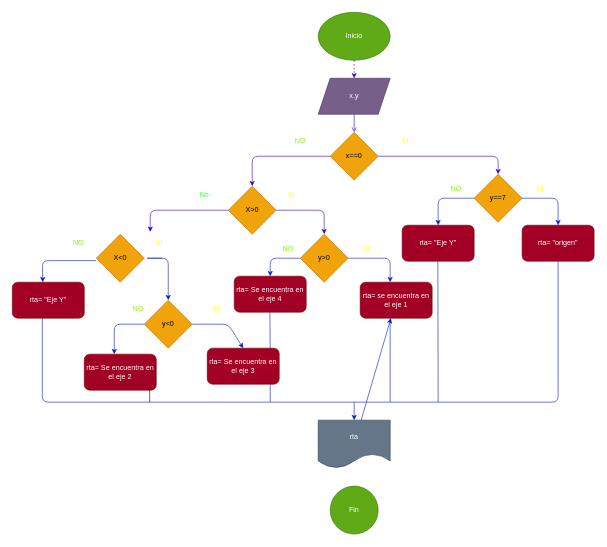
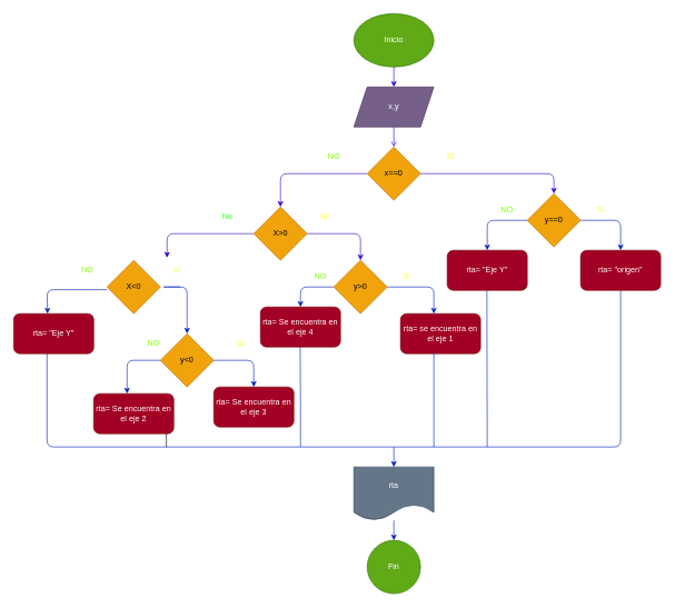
  <mxCell id="0" />
  <mxCell id="1" parent="0" />
  <mxCell id="2" value="Inicio" style="ellipse;whiteSpace=wrap;html=1;fillColor=#60a917;fontColor=#ffffff;strokeColor=#2D7600;" parent="1" vertex="1"><mxGeometry x="530" y="20" width="120" height="80" as="geometry" /></mxCell>
- <mxCell id="3" value="" style="endArrow=classic;html=1;exitX=0.5;exitY=1;exitDx=0;exitDy=0;entryX=0.5;entryY=0;entryDx=0;entryDy=0;fillColor=#6a00ff;strokeColor=#3700CC;dashed=1;" parent="1" source="2" target="5" edge="1"><mxGeometry width="50" height="50" relative="1" as="geometry"><mxPoint x="580" y="210" as="sourcePoint" /><mxPoint x="590" y="150" as="targetPoint" /><Array as="points"><mxPoint x="590" y="120" /></Array></mxGeometry></mxCell>
+ <mxCell id="3" value="" style="endArrow=classic;html=1;exitX=0.5;exitY=1;exitDx=0;exitDy=0;entryX=0.5;entryY=0;entryDx=0;entryDy=0;fillColor=#6a00ff;strokeColor=#3700CC;" parent="1" source="2" target="5" edge="1"><mxGeometry width="50" height="50" relative="1" as="geometry"><mxPoint x="580" y="210" as="sourcePoint" /><mxPoint x="590" y="150" as="targetPoint" /><Array as="points"><mxPoint x="590" y="120" /></Array></mxGeometry></mxCell>
  <mxCell id="4" style="edgeStyle=none;html=1;entryX=0.5;entryY=0;entryDx=0;entryDy=0;fillColor=#6a00ff;strokeColor=#3700CC;endArrow=open;" parent="1" source="5" target="8" edge="1"><mxGeometry relative="1" as="geometry"><mxPoint x="590" y="218" as="targetPoint" /></mxGeometry></mxCell>
  <mxCell id="5" value="x,y" style="shape=parallelogram;perimeter=parallelogramPerimeter;whiteSpace=wrap;html=1;fixedSize=1;fillColor=#76608a;fontColor=#ffffff;strokeColor=#432D57;" parent="1" vertex="1"><mxGeometry x="530" y="130" width="120" height="60" as="geometry" /></mxCell>
  <mxCell id="6" style="edgeStyle=none;html=1;fillColor=#6a00ff;strokeColor=#3700CC;" parent="1" source="8" target="33" edge="1"><mxGeometry relative="1" as="geometry"><mxPoint x="770" y="310" as="targetPoint" /><Array as="points"><mxPoint x="830" y="260" /></Array></mxGeometry></mxCell>
  <mxCell id="7" style="edgeStyle=none;html=1;fillColor=#6a00ff;strokeColor=#3700CC;" parent="1" source="8" edge="1"><mxGeometry relative="1" as="geometry"><mxPoint x="420" y="310" as="targetPoint" /><Array as="points"><mxPoint x="420" y="260" /></Array></mxGeometry></mxCell>
  <mxCell id="8" value="x==0" style="rhombus;whiteSpace=wrap;html=1;fillColor=#f0a30a;fontColor=#000000;strokeColor=#BD7000;" parent="1" vertex="1"><mxGeometry x="550" y="220" width="80" height="80" as="geometry" /></mxCell>
  <mxCell id="9" value="rta= &quot;origen&quot;" style="rounded=1;whiteSpace=wrap;html=1;fillColor=#a20025;strokeColor=#6F0000;fontColor=#ffffff;" parent="1" vertex="1"><mxGeometry x="870" y="375" width="120" height="60" as="geometry" /></mxCell>
  <mxCell id="10" style="edgeStyle=none;html=1;fillColor=#6a00ff;strokeColor=#3700CC;" parent="1" source="11" edge="1"><mxGeometry relative="1" as="geometry"><mxPoint x="540" y="390" as="targetPoint" /><Array as="points"><mxPoint x="540" y="350" /></Array></mxGeometry></mxCell>
  <mxCell id="11" value="X&amp;gt;0" style="rhombus;whiteSpace=wrap;html=1;fillColor=#f0a30a;fontColor=#000000;strokeColor=#BD7000;" parent="1" vertex="1"><mxGeometry x="380" y="310" width="80" height="80" as="geometry" /></mxCell>
  <mxCell id="12" value="rta= se encuentra en el eje 1" style="rounded=1;whiteSpace=wrap;html=1;fillColor=#a20025;strokeColor=#6F0000;fontColor=#ffffff;" parent="1" vertex="1"><mxGeometry x="600" y="470" width="120" height="60" as="geometry" /></mxCell>
  <mxCell id="13" style="edgeStyle=none;html=1;fillColor=#6a00ff;strokeColor=#3700CC;" parent="1" edge="1"><mxGeometry relative="1" as="geometry"><mxPoint y="386" as="targetPoint" x="250" /><mxPoint x="380" y="350" as="sourcePoint" /><Array as="points"><mxPoint y="350" x="250" /></Array></mxGeometry></mxCell>
  <mxCell id="14" value="" style="endArrow=none;html=1;fillColor=#0050ef;strokeColor=#001DBC;" parent="1" edge="1"><mxGeometry width="50" height="50" relative="1" as="geometry"><mxPoint x="540" y="670" as="sourcePoint" /><mxPoint x="70" y="530" as="targetPoint" /><Array as="points"><mxPoint x="70" y="670" /></Array></mxGeometry></mxCell>
  <mxCell id="15" value="" style="endArrow=none;html=1;fillColor=#0050ef;strokeColor=#001DBC;" parent="1" edge="1"><mxGeometry width="50" height="50" relative="1" as="geometry"><mxPoint x="540" y="670" as="sourcePoint" /><mxPoint x="930" y="435" as="targetPoint" /><Array as="points"><mxPoint x="930" y="670" /></Array></mxGeometry></mxCell>
  <mxCell id="16" value="" style="endArrow=none;html=1;fillColor=#0050ef;strokeColor=#001DBC;" parent="1" edge="1"><mxGeometry width="50" height="50" relative="1" as="geometry"><mxPoint x="650" y="670" as="sourcePoint" /><mxPoint x="650" y="530" as="targetPoint" /></mxGeometry></mxCell>
  <mxCell id="17" value="" style="endArrow=classic;html=1;entryX=0.5;entryY=0;entryDx=0;entryDy=0;fillColor=#0050ef;strokeColor=#001DBC;" parent="1" target="19" edge="1"><mxGeometry width="50" height="50" relative="1" as="geometry"><mxPoint x="590" y="670" as="sourcePoint" /><mxPoint x="590" y="540" as="targetPoint" /><Array as="points"><mxPoint x="590" y="690" /></Array></mxGeometry></mxCell>
- <mxCell id="18" value="" style="edgeStyle=none;html=1;fillColor=#0050ef;strokeColor=#001DBC;" parent="1" source="19" target="12" edge="1"><mxGeometry relative="1" as="geometry" /></mxCell>
+ <mxCell id="18" value="" style="edgeStyle=none;html=1;fillColor=#0050ef;strokeColor=#001DBC;" parent="1" source="19" target="20" edge="1"><mxGeometry relative="1" as="geometry" /></mxCell>
  <mxCell id="19" value="rta" style="shape=document;whiteSpace=wrap;html=1;boundedLbl=1;fillColor=#647687;fontColor=#ffffff;strokeColor=#314354;" parent="1" vertex="1"><mxGeometry x="530" y="700" width="120" height="80" as="geometry" /></mxCell>
  <mxCell id="20" value="Fin" style="ellipse;whiteSpace=wrap;html=1;aspect=fixed;fillColor=#60a917;fontColor=#ffffff;strokeColor=#2D7600;" parent="1" vertex="1"><mxGeometry x="550" y="810" width="80" height="80" as="geometry" /></mxCell>
  <mxCell id="21" value="X&amp;lt;0" style="rhombus;whiteSpace=wrap;html=1;fillColor=#f0a30a;fontColor=#000000;strokeColor=#BD7000;" parent="1" vertex="1"><mxGeometry x="160" y="390" width="80" height="80" as="geometry" /></mxCell>
  <mxCell id="22" style="edgeStyle=none;html=1;exitX=0;exitY=0.5;exitDx=0;exitDy=0;entryX=0.5;entryY=0;entryDx=0;entryDy=0;fillColor=#0050ef;strokeColor=#001DBC;" parent="1" source="38" target="24" edge="1"><mxGeometry relative="1" as="geometry"><mxPoint x="420" y="480" as="targetPoint" /><Array as="points"><mxPoint x="450" y="430" /></Array><mxPoint x="220" y="470" as="sourcePoint" /></mxGeometry></mxCell>
  <mxCell id="23" style="edgeStyle=none;html=1;entryX=0.423;entryY=-0.067;entryDx=0;entryDy=0;entryPerimeter=0;fillColor=#0050ef;strokeColor=#001DBC;" parent="1" edge="1"><mxGeometry relative="1" as="geometry"><mxPoint x="70.76" y="470" as="targetPoint" /><mxPoint x="160" y="434.02" as="sourcePoint" /><Array as="points"><mxPoint x="70" y="434.02" /></Array></mxGeometry></mxCell>
  <mxCell id="24" value="rta= Se encuentra en el eje 4" style="rounded=1;whiteSpace=wrap;html=1;fillColor=#a20025;strokeColor=#6F0000;fontColor=#ffffff;" parent="1" vertex="1"><mxGeometry x="390" y="460" width="120" height="60" as="geometry" /></mxCell>
  <mxCell id="25" value="rta= &quot;Eje Y&quot;" style="rounded=1;whiteSpace=wrap;html=1;fillColor=#a20025;strokeColor=#6F0000;fontColor=#ffffff;" parent="1" vertex="1"><mxGeometry x="20" y="470" width="120" height="60" as="geometry" /></mxCell>
  <mxCell id="26" value="" style="endArrow=none;html=1;entryX=0.5;entryY=1;entryDx=0;entryDy=0;fillColor=#0050ef;strokeColor=#001DBC;" parent="1" edge="1"><mxGeometry width="50" height="50" relative="1" as="geometry"><mxPoint x="450" y="670" as="sourcePoint" /><mxPoint x="449.5" y="520" as="targetPoint" /><Array as="points"><mxPoint x="450" y="590" /></Array></mxGeometry></mxCell>
  <mxCell id="27" value="&lt;font color=&quot;#80ff00&quot;&gt;NO&lt;/font&gt;" style="text;html=1;align=center;verticalAlign=middle;resizable=0;points=[];autosize=1;strokeColor=none;fillColor=none;" parent="1" vertex="1"><mxGeometry x="480" y="220" width="40" height="30" as="geometry" /></mxCell>
  <mxCell id="28" value="&lt;font color=&quot;#33ff33&quot;&gt;No&lt;/font&gt;" style="text;html=1;align=center;verticalAlign=middle;resizable=0;points=[];autosize=1;strokeColor=none;fillColor=none;" parent="1" vertex="1"><mxGeometry x="320" y="310" width="40" height="30" as="geometry" /></mxCell>
  <mxCell id="29" value="&lt;font color=&quot;#80ff00&quot;&gt;NO&lt;/font&gt;" style="text;html=1;align=center;verticalAlign=middle;resizable=0;points=[];autosize=1;strokeColor=none;fillColor=none;" parent="1" vertex="1"><mxGeometry x="110" y="390" width="40" height="30" as="geometry" /></mxCell>
  <mxCell id="30" value="&lt;font color=&quot;#ffff33&quot;&gt;SI&lt;/font&gt;" style="text;html=1;align=center;verticalAlign=middle;resizable=0;points=[];autosize=1;strokeColor=none;fillColor=none;" parent="1" vertex="1"><mxGeometry x="660" y="220" width="30" height="30" as="geometry" /></mxCell>
  <mxCell id="31" value="&lt;font color=&quot;#ffff33&quot;&gt;SI&lt;/font&gt;" style="text;html=1;align=center;verticalAlign=middle;resizable=0;points=[];autosize=1;strokeColor=none;fillColor=none;" parent="1" vertex="1"><mxGeometry x="470" y="310" width="30" height="30" as="geometry" /></mxCell>
  <mxCell id="32" value="&lt;font color=&quot;#ffff33&quot;&gt;SI&lt;/font&gt;" style="text;html=1;align=center;verticalAlign=middle;resizable=0;points=[];autosize=1;strokeColor=none;fillColor=none;" parent="1" vertex="1"><mxGeometry y="390" width="30" height="30" as="geometry" x="250" /></mxCell>
- <mxCell id="33" value="y==7" style="rhombus;whiteSpace=wrap;html=1;fillColor=#f0a30a;fontColor=#000000;strokeColor=#BD7000;" parent="1" vertex="1"><mxGeometry x="790" y="290" width="80" height="80" as="geometry" /></mxCell>
+ <mxCell id="33" value="y==0" style="rhombus;whiteSpace=wrap;html=1;fillColor=#f0a30a;fontColor=#000000;strokeColor=#BD7000;" parent="1" vertex="1"><mxGeometry x="790" y="290" width="80" height="80" as="geometry" /></mxCell>
  <mxCell id="34" style="edgeStyle=none;html=1;entryX=0.5;entryY=0;entryDx=0;entryDy=0;exitX=1;exitY=0.5;exitDx=0;exitDy=0;fillColor=#0050ef;strokeColor=#001DBC;" parent="1" source="33" target="9" edge="1"><mxGeometry relative="1" as="geometry"><mxPoint x="870" y="390" as="targetPoint" /><Array as="points"><mxPoint x="930" y="330" /></Array><mxPoint x="810" y="350" as="sourcePoint" /></mxGeometry></mxCell>
  <mxCell id="35" style="edgeStyle=none;html=1;exitX=0;exitY=0.5;exitDx=0;exitDy=0;entryX=0.5;entryY=0;entryDx=0;entryDy=0;fillColor=#0050ef;strokeColor=#001DBC;" parent="1" source="33" target="36" edge="1"><mxGeometry relative="1" as="geometry"><mxPoint x="730" y="380" as="targetPoint" /><Array as="points"><mxPoint x="730" y="330" /></Array><mxPoint x="730" y="350" as="sourcePoint" /></mxGeometry></mxCell>
  <mxCell id="36" value="rta= &quot;Eje Y&quot;" style="rounded=1;whiteSpace=wrap;html=1;fillColor=#a20025;strokeColor=#6F0000;fontColor=#ffffff;" parent="1" vertex="1"><mxGeometry x="670" y="375" width="120" height="60" as="geometry" /></mxCell>
  <mxCell id="37" style="edgeStyle=none;html=1;exitX=1;exitY=0.5;exitDx=0;exitDy=0;fillColor=#0050ef;strokeColor=#001DBC;" parent="1" source="38" edge="1"><mxGeometry relative="1" as="geometry"><mxPoint x="650" y="470" as="targetPoint" /><Array as="points"><mxPoint x="650" y="430" /><mxPoint x="650" y="460" /></Array></mxGeometry></mxCell>
  <mxCell id="38" value="y&amp;gt;0" style="rhombus;whiteSpace=wrap;html=1;fillColor=#f0a30a;fontColor=#000000;strokeColor=#BD7000;" parent="1" vertex="1"><mxGeometry x="500" y="390" width="80" height="80" as="geometry" /></mxCell>
  <mxCell id="39" style="edgeStyle=none;html=1;entryX=0.5;entryY=0;entryDx=0;entryDy=0;fillColor=#0050ef;strokeColor=#001DBC;" parent="1" target="40" edge="1"><mxGeometry relative="1" as="geometry"><mxPoint x="330" y="470" as="targetPoint" /><Array as="points"><mxPoint x="240" y="430" /><mxPoint x="280" y="430" /></Array><mxPoint x="270" y="430" as="sourcePoint" /></mxGeometry></mxCell>
  <mxCell id="40" value="y&amp;lt;0" style="rhombus;whiteSpace=wrap;html=1;fillColor=#f0a30a;fontColor=#000000;strokeColor=#BD7000;" parent="1" vertex="1"><mxGeometry x="240" y="500" width="80" height="80" as="geometry" /></mxCell>
  <mxCell id="41" style="edgeStyle=none;html=1;fillColor=#0050ef;strokeColor=#001DBC;entryX=0.5;entryY=0;entryDx=0;entryDy=0;" parent="1" edge="1" target="42"><mxGeometry relative="1" as="geometry"><mxPoint x="400" y="580" as="targetPoint" /><Array as="points"><mxPoint x="380" y="540" /></Array><mxPoint x="320" y="540" as="sourcePoint" /></mxGeometry></mxCell>
- <mxCell id="42" value="rta= Se encuentra en el eje 3" style="rounded=1;whiteSpace=wrap;html=1;fillColor=#a20025;strokeColor=#6F0000;fontColor=#ffffff;" parent="1" vertex="1"><mxGeometry x="345" y="580" width="120" height="60" as="geometry" /></mxCell>
+ <mxCell id="42" value="rta= Se encuentra en el eje 3" style="rounded=1;whiteSpace=wrap;html=1;fillColor=#a20025;strokeColor=#6F0000;fontColor=#ffffff;" parent="1" vertex="1"><mxGeometry x="320" y="580" width="120" height="60" as="geometry" /></mxCell>
  <mxCell id="43" style="edgeStyle=none;html=1;exitX=0;exitY=0.5;exitDx=0;exitDy=0;fillColor=#0050ef;strokeColor=#001DBC;" parent="1" edge="1"><mxGeometry relative="1" as="geometry"><mxPoint x="190" y="590" as="targetPoint" /><Array as="points"><mxPoint x="190" y="540" /></Array><mxPoint x="240" y="540" as="sourcePoint" /></mxGeometry></mxCell>
  <mxCell id="44" value="rta= Se encuentra en el eje 2" style="rounded=1;whiteSpace=wrap;html=1;fillColor=#a20025;strokeColor=#6F0000;fontColor=#ffffff;" parent="1" vertex="1"><mxGeometry x="140" y="590" width="120" height="60" as="geometry" /></mxCell>
  <mxCell id="45" value="" style="endArrow=none;html=1;fillColor=#0050ef;strokeColor=#001DBC;" parent="1" edge="1"><mxGeometry width="50" height="50" relative="1" as="geometry"><mxPoint x="730" y="670" as="sourcePoint" /><mxPoint x="729.5" y="435" as="targetPoint" /></mxGeometry></mxCell>
  <mxCell id="46" value="" style="endArrow=none;html=1;entryX=0.5;entryY=1;entryDx=0;entryDy=0;" parent="1" edge="1"><mxGeometry width="50" height="50" relative="1" as="geometry"><mxPoint x="249" y="670" as="sourcePoint" /><mxPoint x="249" y="650" as="targetPoint" /><Array as="points" /></mxGeometry></mxCell>
  <mxCell id="47" value="&lt;font color=&quot;#80ff00&quot;&gt;NO&lt;/font&gt;" style="text;html=1;strokeColor=none;fillColor=none;align=center;verticalAlign=middle;whiteSpace=wrap;rounded=0;" parent="1" vertex="1"><mxGeometry x="200" y="500" width="60" height="30" as="geometry" /></mxCell>
  <mxCell id="48" value="&lt;font color=&quot;#ffff33&quot;&gt;SI&lt;/font&gt;" style="text;html=1;strokeColor=none;fillColor=none;align=center;verticalAlign=middle;whiteSpace=wrap;rounded=0;" parent="1" vertex="1"><mxGeometry x="330" y="500" width="60" height="30" as="geometry" /></mxCell>
  <mxCell id="49" value="&lt;font color=&quot;#80ff00&quot;&gt;NO&lt;/font&gt;" style="text;html=1;strokeColor=none;fillColor=none;align=center;verticalAlign=middle;whiteSpace=wrap;rounded=0;" parent="1" vertex="1"><mxGeometry x="450" y="400" width="60" height="30" as="geometry" /></mxCell>
  <mxCell id="50" value="&lt;font color=&quot;#ffff33&quot;&gt;SI&lt;/font&gt;" style="text;html=1;strokeColor=none;fillColor=none;align=center;verticalAlign=middle;whiteSpace=wrap;rounded=0;" parent="1" vertex="1"><mxGeometry x="580" y="400" width="60" height="30" as="geometry" /></mxCell>
  <mxCell id="51" value="&lt;font color=&quot;#80ff00&quot;&gt;NO&lt;/font&gt;" style="text;html=1;strokeColor=none;fillColor=none;align=center;verticalAlign=middle;whiteSpace=wrap;rounded=0;" parent="1" vertex="1"><mxGeometry x="730" y="300" width="60" height="30" as="geometry" /></mxCell>
  <mxCell id="52" value="&lt;font color=&quot;#ffff33&quot;&gt;SI&lt;/font&gt;" style="text;html=1;strokeColor=none;fillColor=none;align=center;verticalAlign=middle;whiteSpace=wrap;rounded=0;" parent="1" vertex="1"><mxGeometry x="870" y="300" width="60" height="30" as="geometry" /></mxCell>
